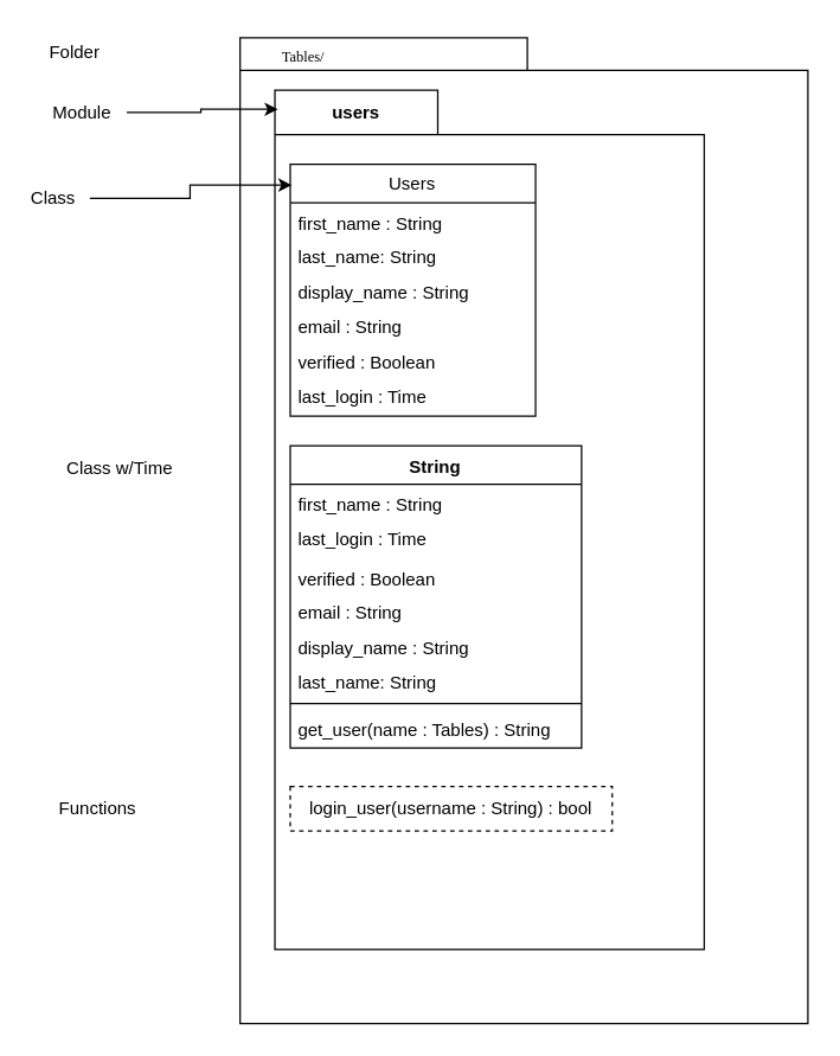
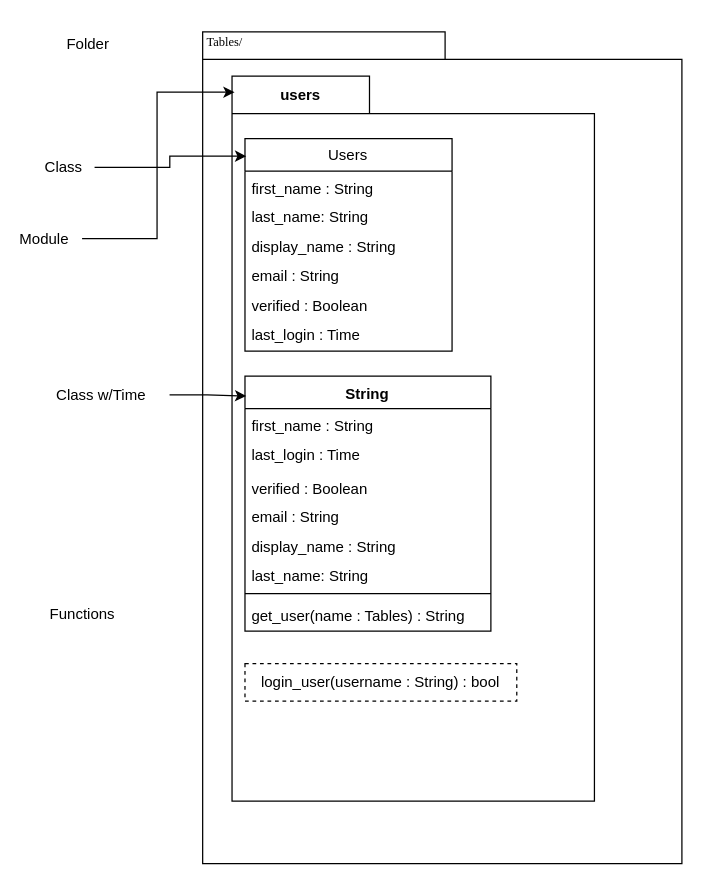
  <mxCell id="0" />
  <mxCell id="1" parent="0" />
  <mxCell id="2" value="" style="shape=folder;fontStyle=1;spacingTop=10;tabWidth=194;tabHeight=22;tabPosition=left;html=1;rounded=0;shadow=0;comic=0;labelBackgroundColor=none;strokeWidth=1;fillColor=none;fontFamily=Verdana;fontSize=10;align=center;" parent="1" vertex="1"><mxGeometry x="161.5" y="25" width="383.5" height="665.5" as="geometry" /></mxCell>
- <mxCell id="3" value="Tables/" style="text;html=1;align=left;verticalAlign=top;spacingTop=-4;fontSize=10;fontFamily=Verdana" parent="1" vertex="1"><mxGeometry x="187.5" y="30" width="130" height="20" as="geometry" /></mxCell>
+ <mxCell id="3" value="Tables/" style="text;html=1;align=left;verticalAlign=top;spacingTop=-4;fontSize=10;fontFamily=Verdana" parent="1" vertex="1"><mxGeometry x="162.5" y="25" width="130" height="20" as="geometry" /></mxCell>
  <mxCell id="4" value="users" style="shape=folder;fontStyle=1;tabWidth=110;tabHeight=30;tabPosition=left;html=1;boundedLbl=1;labelInHeader=1;container=1;collapsible=0;whiteSpace=wrap;" parent="1" vertex="1"><mxGeometry x="185" y="60.5" width="290" height="580" as="geometry" /></mxCell>
  <mxCell id="5" value="" style="html=1;strokeColor=none;resizeWidth=1;resizeHeight=1;fillColor=none;part=1;connectable=0;allowArrows=0;deletable=0;whiteSpace=wrap;" parent="4" vertex="1"><mxGeometry width="229.811" height="300" relative="1" as="geometry"><mxPoint y="30" as="offset" /></mxGeometry></mxCell>
  <mxCell id="6" value="login_user(username : String) : bool" style="html=1;whiteSpace=wrap;dashed=1;" vertex="1" parent="4"><mxGeometry x="10.357" y="470" width="217.5" height="30" as="geometry" /></mxCell>
  <mxCell id="7" value="String" style="swimlane;fontStyle=1;align=center;verticalAlign=top;childLayout=stackLayout;horizontal=1;startSize=26;horizontalStack=0;resizeParent=1;resizeParentMax=0;resizeLast=0;collapsible=1;marginBottom=0;whiteSpace=wrap;html=1;" vertex="1" parent="4"><mxGeometry x="10.357" y="240" width="196.786" height="204" as="geometry" /></mxCell>
  <mxCell id="8" value="first_name : String" style="text;strokeColor=none;fillColor=none;align=left;verticalAlign=top;spacingLeft=4;spacingRight=4;overflow=hidden;rotatable=0;points=[[0,0.5],[1,0.5]];portConstraint=eastwest;whiteSpace=wrap;html=1;" vertex="1" parent="7"><mxGeometry y="26" width="196.786" height="23.5" as="geometry" /></mxCell>
  <mxCell id="9" value="last_login : Time" style="text;strokeColor=none;fillColor=none;align=left;verticalAlign=top;spacingLeft=4;spacingRight=4;overflow=hidden;rotatable=0;points=[[0,0.5],[1,0.5]];portConstraint=eastwest;whiteSpace=wrap;html=1;" vertex="1" parent="7"><mxGeometry y="49.5" width="196.786" height="26.5" as="geometry" /></mxCell>
  <mxCell id="10" value="verified : Boolean" style="text;strokeColor=none;fillColor=none;align=left;verticalAlign=top;spacingLeft=4;spacingRight=4;overflow=hidden;rotatable=0;points=[[0,0.5],[1,0.5]];portConstraint=eastwest;whiteSpace=wrap;html=1;" vertex="1" parent="7"><mxGeometry y="76" width="196.786" height="23.5" as="geometry" /></mxCell>
  <mxCell id="11" value="email : String" style="text;strokeColor=none;fillColor=none;align=left;verticalAlign=top;spacingLeft=4;spacingRight=4;overflow=hidden;rotatable=0;points=[[0,0.5],[1,0.5]];portConstraint=eastwest;whiteSpace=wrap;html=1;" vertex="1" parent="7"><mxGeometry y="99.5" width="196.786" height="23.5" as="geometry" /></mxCell>
  <mxCell id="12" value="display_name : String" style="text;strokeColor=none;fillColor=none;align=left;verticalAlign=top;spacingLeft=4;spacingRight=4;overflow=hidden;rotatable=0;points=[[0,0.5],[1,0.5]];portConstraint=eastwest;whiteSpace=wrap;html=1;" vertex="1" parent="7"><mxGeometry y="123" width="196.786" height="23.5" as="geometry" /></mxCell>
  <mxCell id="13" value="last_name: String" style="text;strokeColor=none;fillColor=none;align=left;verticalAlign=top;spacingLeft=4;spacingRight=4;overflow=hidden;rotatable=0;points=[[0,0.5],[1,0.5]];portConstraint=eastwest;whiteSpace=wrap;html=1;" vertex="1" parent="7"><mxGeometry y="146.5" width="196.786" height="23.5" as="geometry" /></mxCell>
  <mxCell id="14" value="" style="line;strokeWidth=1;fillColor=none;align=left;verticalAlign=middle;spacingTop=-1;spacingLeft=3;spacingRight=3;rotatable=0;labelPosition=right;points=[];portConstraint=eastwest;strokeColor=inherit;" vertex="1" parent="7"><mxGeometry y="170" width="196.786" height="8" as="geometry" /></mxCell>
  <mxCell id="15" value="get_user(name : Tables) : String" style="text;strokeColor=none;fillColor=none;align=left;verticalAlign=top;spacingLeft=4;spacingRight=4;overflow=hidden;rotatable=0;points=[[0,0.5],[1,0.5]];portConstraint=eastwest;whiteSpace=wrap;html=1;" vertex="1" parent="7"><mxGeometry y="178" width="196.786" height="26" as="geometry" /></mxCell>
  <mxCell id="16" value="Users" style="swimlane;fontStyle=0;childLayout=stackLayout;horizontal=1;startSize=26;fillColor=none;horizontalStack=0;resizeParent=1;resizeParentMax=0;resizeLast=0;collapsible=1;marginBottom=0;whiteSpace=wrap;html=1;" parent="4" vertex="1"><mxGeometry x="10.357" y="50" width="165.714" height="170" as="geometry"><mxRectangle x="30" y="66.671" width="70" height="30" as="alternateBounds" /></mxGeometry></mxCell>
  <mxCell id="17" value="first_name : String" style="text;strokeColor=none;fillColor=none;align=left;verticalAlign=top;spacingLeft=4;spacingRight=4;overflow=hidden;rotatable=0;points=[[0,0.5],[1,0.5]];portConstraint=eastwest;whiteSpace=wrap;html=1;" parent="16" vertex="1"><mxGeometry y="26" width="165.714" height="23.5" as="geometry" /></mxCell>
  <mxCell id="18" value="last_name: String" style="text;strokeColor=none;fillColor=none;align=left;verticalAlign=top;spacingLeft=4;spacingRight=4;overflow=hidden;rotatable=0;points=[[0,0.5],[1,0.5]];portConstraint=eastwest;whiteSpace=wrap;html=1;" parent="16" vertex="1"><mxGeometry y="49.5" width="165.714" height="23.5" as="geometry" /></mxCell>
  <mxCell id="19" value="display_name : String" style="text;strokeColor=none;fillColor=none;align=left;verticalAlign=top;spacingLeft=4;spacingRight=4;overflow=hidden;rotatable=0;points=[[0,0.5],[1,0.5]];portConstraint=eastwest;whiteSpace=wrap;html=1;" parent="16" vertex="1"><mxGeometry y="73" width="165.714" height="23.5" as="geometry" /></mxCell>
  <mxCell id="20" value="email : String" style="text;strokeColor=none;fillColor=none;align=left;verticalAlign=top;spacingLeft=4;spacingRight=4;overflow=hidden;rotatable=0;points=[[0,0.5],[1,0.5]];portConstraint=eastwest;whiteSpace=wrap;html=1;" parent="16" vertex="1"><mxGeometry y="96.5" width="165.714" height="23.5" as="geometry" /></mxCell>
  <mxCell id="21" value="verified : Boolean" style="text;strokeColor=none;fillColor=none;align=left;verticalAlign=top;spacingLeft=4;spacingRight=4;overflow=hidden;rotatable=0;points=[[0,0.5],[1,0.5]];portConstraint=eastwest;whiteSpace=wrap;html=1;" parent="16" vertex="1"><mxGeometry y="120" width="165.714" height="23.5" as="geometry" /></mxCell>
  <mxCell id="22" value="last_login : Time" style="text;strokeColor=none;fillColor=none;align=left;verticalAlign=top;spacingLeft=4;spacingRight=4;overflow=hidden;rotatable=0;points=[[0,0.5],[1,0.5]];portConstraint=eastwest;whiteSpace=wrap;html=1;" parent="16" vertex="1"><mxGeometry y="143.5" width="165.714" height="26.5" as="geometry" /></mxCell>
- <mxCell id="23" value="Folder" style="text;html=1;strokeColor=none;fillColor=none;align=center;verticalAlign=middle;whiteSpace=wrap;rounded=0;" vertex="1" parent="1"><mxGeometry x="20" y="20" width="60" height="30" as="geometry" /></mxCell>
+ <mxCell id="23" value="Folder" style="text;html=1;strokeColor=none;fillColor=none;align=center;verticalAlign=middle;whiteSpace=wrap;rounded=0;" vertex="1" parent="1"><mxGeometry x="40" y="20" width="60" height="30" as="geometry" /></mxCell>
  <mxCell id="24" value="" style="edgeStyle=orthogonalEdgeStyle;rounded=0;orthogonalLoop=1;jettySize=auto;html=1;entryX=0.007;entryY=0.022;entryDx=0;entryDy=0;entryPerimeter=0;" edge="1" parent="1" source="25" target="4"><mxGeometry relative="1" as="geometry" /></mxCell>
- <mxCell id="25" value="Module" style="text;html=1;strokeColor=none;fillColor=none;align=center;verticalAlign=middle;whiteSpace=wrap;rounded=0;" vertex="1" parent="1"><mxGeometry x="25" y="60.5" width="60" height="30" as="geometry" /></mxCell>
+ <mxCell id="25" value="Module" style="text;html=1;strokeColor=none;fillColor=none;align=center;verticalAlign=middle;whiteSpace=wrap;rounded=0;" vertex="1" parent="1"><mxGeometry x="5" y="175.5" width="60" height="30" as="geometry" /></mxCell>
  <mxCell id="26" value="" style="edgeStyle=orthogonalEdgeStyle;rounded=0;orthogonalLoop=1;jettySize=auto;html=1;entryX=0.006;entryY=0.082;entryDx=0;entryDy=0;entryPerimeter=0;" edge="1" parent="1" source="27" target="16"><mxGeometry relative="1" as="geometry" /></mxCell>
- <mxCell id="27" value="Class" style="text;html=1;align=center;verticalAlign=middle;resizable=0;points=[];autosize=1;strokeColor=none;fillColor=none;" vertex="1" parent="1"><mxGeometry x="10" y="118.5" width="50" height="30" as="geometry" /></mxCell>
+ <mxCell id="27" value="Class" style="text;html=1;align=center;verticalAlign=middle;resizable=0;points=[];autosize=1;strokeColor=none;fillColor=none;" vertex="1" parent="1"><mxGeometry x="25" y="118.5" width="50" height="30" as="geometry" /></mxCell>
+ <mxCell id="28" value="" style="edgeStyle=orthogonalEdgeStyle;rounded=0;orthogonalLoop=1;jettySize=auto;html=1;entryX=0.005;entryY=0.078;entryDx=0;entryDy=0;entryPerimeter=0;" edge="1" parent="1" source="29" target="7"><mxGeometry relative="1" as="geometry" /></mxCell>
  <mxCell id="29" value="Class w/Time" style="text;html=1;align=center;verticalAlign=middle;resizable=0;points=[];autosize=1;strokeColor=none;fillColor=none;" vertex="1" parent="1"><mxGeometry x="25" y="300.5" width="110" height="30" as="geometry" /></mxCell>
- <mxCell id="30" value="Functions" style="text;html=1;align=center;verticalAlign=middle;resizable=0;points=[];autosize=1;strokeColor=none;fillColor=none;" vertex="1" parent="1"><mxGeometry x="25" y="530.5" width="80" height="30" as="geometry" /></mxCell>
+ <mxCell id="30" value="Functions" style="text;html=1;align=center;verticalAlign=middle;resizable=0;points=[];autosize=1;strokeColor=none;fillColor=none;" vertex="1" parent="1"><mxGeometry x="25" y="475.5" width="80" height="30" as="geometry" /></mxCell>
